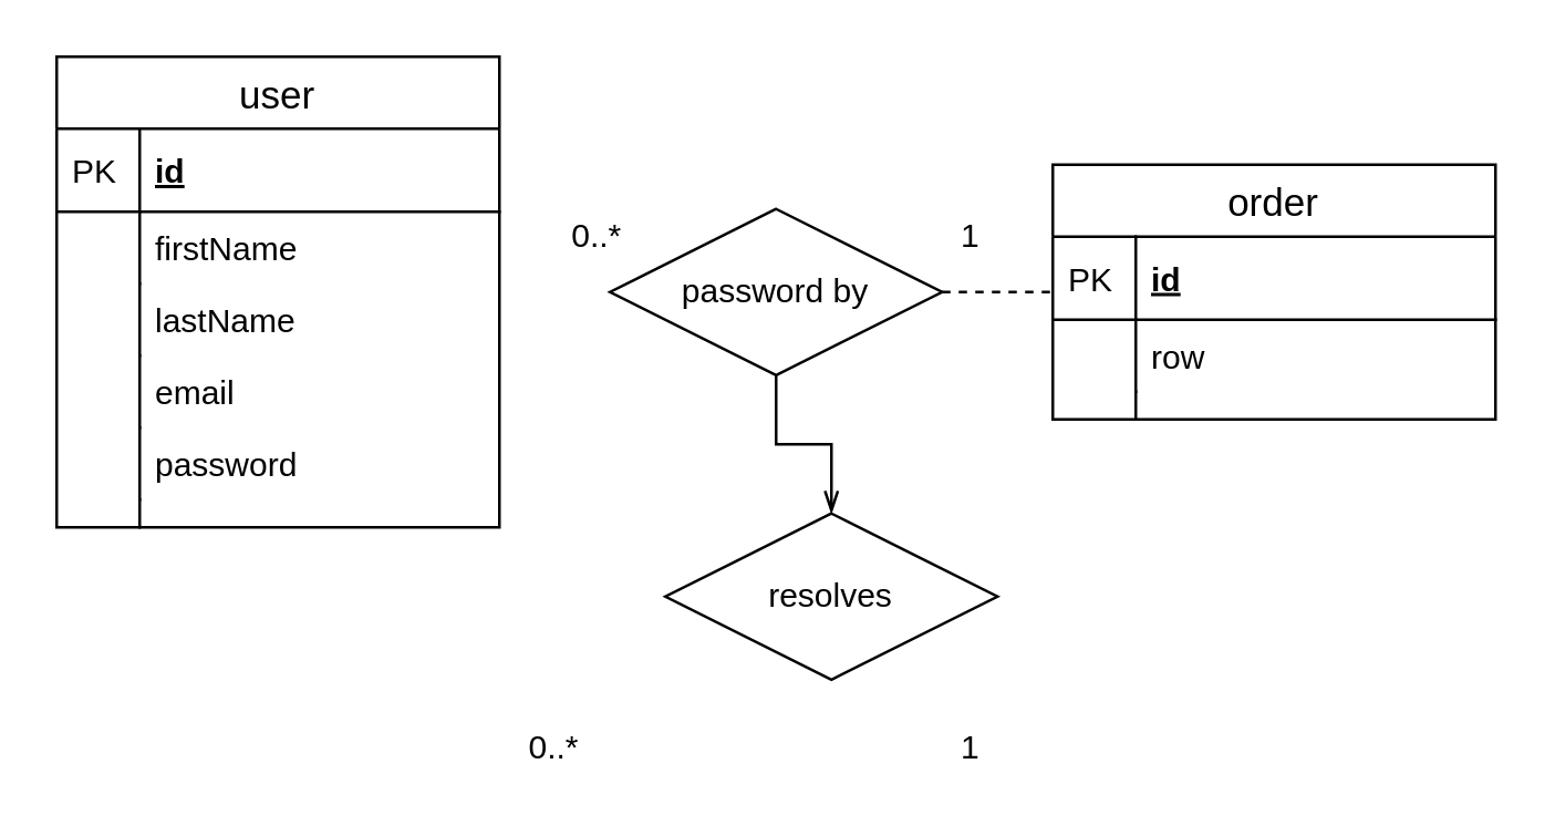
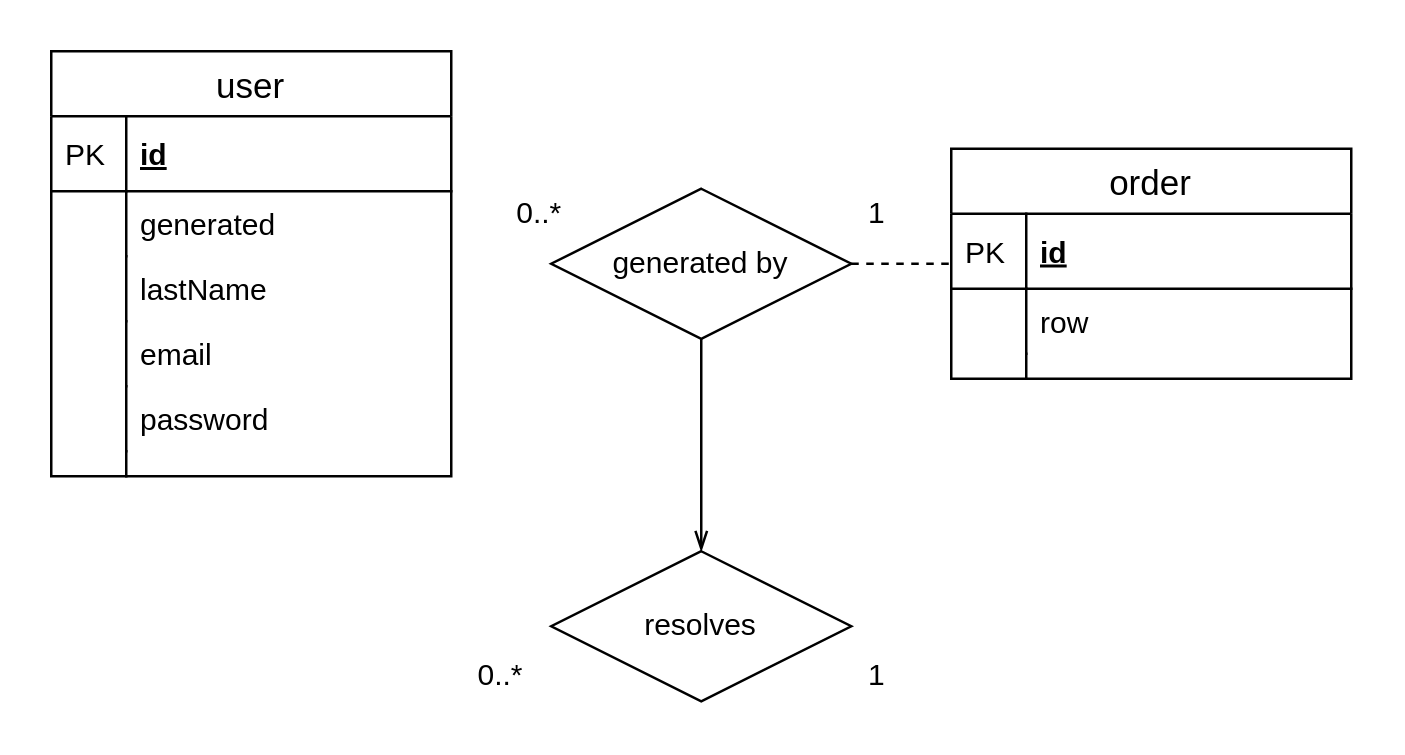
  <mxCell id="0" />
  <mxCell id="1" parent="0" />
  <mxCell id="2" value="user" style="swimlane;fontStyle=0;childLayout=stackLayout;horizontal=1;startSize=26;horizontalStack=0;resizeParent=1;resizeParentMax=0;resizeLast=0;collapsible=1;marginBottom=0;align=center;fontSize=14;" vertex="1" parent="1"><mxGeometry x="20" y="20" width="160" height="170" as="geometry" /></mxCell>
  <mxCell id="3" value="id" style="shape=partialRectangle;top=0;left=0;right=0;bottom=1;align=left;verticalAlign=middle;fillColor=none;spacingLeft=34;spacingRight=4;overflow=hidden;rotatable=0;points=[[0,0.5],[1,0.5]];portConstraint=eastwest;dropTarget=0;fontStyle=5;fontSize=12;" vertex="1" parent="2"><mxGeometry y="26" width="160" height="30" as="geometry" /></mxCell>
  <mxCell id="4" value="PK" style="shape=partialRectangle;top=0;left=0;bottom=0;fillColor=none;align=left;verticalAlign=middle;spacingLeft=4;spacingRight=4;overflow=hidden;rotatable=0;points=[];portConstraint=eastwest;part=1;fontSize=12;" vertex="1" connectable="0" parent="3"><mxGeometry width="30" height="30" as="geometry" /></mxCell>
- <mxCell id="5" value="firstName" style="shape=partialRectangle;top=0;left=0;right=0;bottom=0;align=left;verticalAlign=top;fillColor=none;spacingLeft=34;spacingRight=4;overflow=hidden;rotatable=0;points=[[0,0.5],[1,0.5]];portConstraint=eastwest;dropTarget=0;fontSize=12;" vertex="1" parent="2"><mxGeometry y="56" width="160" height="26" as="geometry" /></mxCell>
+ <mxCell id="5" value="generated" style="shape=partialRectangle;top=0;left=0;right=0;bottom=0;align=left;verticalAlign=top;fillColor=none;spacingLeft=34;spacingRight=4;overflow=hidden;rotatable=0;points=[[0,0.5],[1,0.5]];portConstraint=eastwest;dropTarget=0;fontSize=12;" vertex="1" parent="2"><mxGeometry y="56" width="160" height="26" as="geometry" /></mxCell>
  <mxCell id="6" value="" style="shape=partialRectangle;top=0;left=0;bottom=0;fillColor=none;align=left;verticalAlign=top;spacingLeft=4;spacingRight=4;overflow=hidden;rotatable=0;points=[];portConstraint=eastwest;part=1;fontSize=12;" vertex="1" connectable="0" parent="5"><mxGeometry width="30" height="26" as="geometry" /></mxCell>
  <mxCell id="7" value="lastName" style="shape=partialRectangle;top=0;left=0;right=0;bottom=0;align=left;verticalAlign=top;fillColor=none;spacingLeft=34;spacingRight=4;overflow=hidden;rotatable=0;points=[[0,0.5],[1,0.5]];portConstraint=eastwest;dropTarget=0;fontSize=12;" vertex="1" parent="2"><mxGeometry y="82" width="160" height="26" as="geometry" /></mxCell>
  <mxCell id="8" value="" style="shape=partialRectangle;top=0;left=0;bottom=0;fillColor=none;align=left;verticalAlign=top;spacingLeft=4;spacingRight=4;overflow=hidden;rotatable=0;points=[];portConstraint=eastwest;part=1;fontSize=12;" vertex="1" connectable="0" parent="7"><mxGeometry width="30" height="26" as="geometry" /></mxCell>
  <mxCell id="9" value="email" style="shape=partialRectangle;top=0;left=0;right=0;bottom=0;align=left;verticalAlign=top;fillColor=none;spacingLeft=34;spacingRight=4;overflow=hidden;rotatable=0;points=[[0,0.5],[1,0.5]];portConstraint=eastwest;dropTarget=0;fontSize=12;" vertex="1" parent="2"><mxGeometry y="108" width="160" height="26" as="geometry" /></mxCell>
  <mxCell id="10" value="" style="shape=partialRectangle;top=0;left=0;bottom=0;fillColor=none;align=left;verticalAlign=top;spacingLeft=4;spacingRight=4;overflow=hidden;rotatable=0;points=[];portConstraint=eastwest;part=1;fontSize=12;" vertex="1" connectable="0" parent="9"><mxGeometry width="30" height="26" as="geometry" /></mxCell>
  <mxCell id="11" value="password" style="shape=partialRectangle;top=0;left=0;right=0;bottom=0;align=left;verticalAlign=top;fillColor=none;spacingLeft=34;spacingRight=4;overflow=hidden;rotatable=0;points=[[0,0.5],[1,0.5]];portConstraint=eastwest;dropTarget=0;fontSize=12;" vertex="1" parent="2"><mxGeometry y="134" width="160" height="26" as="geometry" /></mxCell>
  <mxCell id="12" value="" style="shape=partialRectangle;top=0;left=0;bottom=0;fillColor=none;align=left;verticalAlign=top;spacingLeft=4;spacingRight=4;overflow=hidden;rotatable=0;points=[];portConstraint=eastwest;part=1;fontSize=12;" vertex="1" connectable="0" parent="11"><mxGeometry width="30" height="26" as="geometry" /></mxCell>
  <mxCell id="13" value="" style="shape=partialRectangle;top=0;left=0;right=0;bottom=0;align=left;verticalAlign=top;fillColor=none;spacingLeft=34;spacingRight=4;overflow=hidden;rotatable=0;points=[[0,0.5],[1,0.5]];portConstraint=eastwest;dropTarget=0;fontSize=12;" vertex="1" parent="2"><mxGeometry y="160" width="160" height="10" as="geometry" /></mxCell>
  <mxCell id="14" value="" style="shape=partialRectangle;top=0;left=0;bottom=0;fillColor=none;align=left;verticalAlign=top;spacingLeft=4;spacingRight=4;overflow=hidden;rotatable=0;points=[];portConstraint=eastwest;part=1;fontSize=12;" vertex="1" connectable="0" parent="13"><mxGeometry width="30" height="10" as="geometry" /></mxCell>
  <mxCell id="15" style="edgeStyle=orthogonalEdgeStyle;rounded=0;orthogonalLoop=1;jettySize=auto;html=1;startArrow=none;startFill=0;strokeWidth=1;endArrow=none;endFill=0;dashed=1;" edge="1" parent="1" source="16" target="17"><mxGeometry relative="1" as="geometry" /></mxCell>
- <mxCell id="16" value="password by" style="shape=rhombus;perimeter=rhombusPerimeter;whiteSpace=wrap;html=1;align=center;" vertex="1" parent="1"><mxGeometry x="220" y="75" width="120" height="60" as="geometry" /></mxCell>
+ <mxCell id="16" value="generated by" style="shape=rhombus;perimeter=rhombusPerimeter;whiteSpace=wrap;html=1;align=center;" vertex="1" parent="1"><mxGeometry x="220" y="75" width="120" height="60" as="geometry" /></mxCell>
  <mxCell id="17" value="order" style="swimlane;fontStyle=0;childLayout=stackLayout;horizontal=1;startSize=26;horizontalStack=0;resizeParent=1;resizeParentMax=0;resizeLast=0;collapsible=1;marginBottom=0;align=center;fontSize=14;" vertex="1" parent="1"><mxGeometry x="380" y="59" width="160" height="92" as="geometry" /></mxCell>
  <mxCell id="18" value="id" style="shape=partialRectangle;top=0;left=0;right=0;bottom=1;align=left;verticalAlign=middle;fillColor=none;spacingLeft=34;spacingRight=4;overflow=hidden;rotatable=0;points=[[0,0.5],[1,0.5]];portConstraint=eastwest;dropTarget=0;fontStyle=5;fontSize=12;" vertex="1" parent="17"><mxGeometry y="26" width="160" height="30" as="geometry" /></mxCell>
  <mxCell id="19" value="PK" style="shape=partialRectangle;top=0;left=0;bottom=0;fillColor=none;align=left;verticalAlign=middle;spacingLeft=4;spacingRight=4;overflow=hidden;rotatable=0;points=[];portConstraint=eastwest;part=1;fontSize=12;" vertex="1" connectable="0" parent="18"><mxGeometry width="30" height="30" as="geometry" /></mxCell>
  <mxCell id="20" value="row" style="shape=partialRectangle;top=0;left=0;right=0;bottom=0;align=left;verticalAlign=top;fillColor=none;spacingLeft=34;spacingRight=4;overflow=hidden;rotatable=0;points=[[0,0.5],[1,0.5]];portConstraint=eastwest;dropTarget=0;fontSize=12;" vertex="1" parent="17"><mxGeometry y="56" width="160" height="26" as="geometry" /></mxCell>
  <mxCell id="21" value="" style="shape=partialRectangle;top=0;left=0;bottom=0;fillColor=none;align=left;verticalAlign=top;spacingLeft=4;spacingRight=4;overflow=hidden;rotatable=0;points=[];portConstraint=eastwest;part=1;fontSize=12;" vertex="1" connectable="0" parent="20"><mxGeometry width="30" height="26" as="geometry" /></mxCell>
  <mxCell id="22" value="" style="shape=partialRectangle;top=0;left=0;right=0;bottom=0;align=left;verticalAlign=top;fillColor=none;spacingLeft=34;spacingRight=4;overflow=hidden;rotatable=0;points=[[0,0.5],[1,0.5]];portConstraint=eastwest;dropTarget=0;fontSize=12;" vertex="1" parent="17"><mxGeometry y="82" width="160" height="10" as="geometry" /></mxCell>
  <mxCell id="23" value="" style="shape=partialRectangle;top=0;left=0;bottom=0;fillColor=none;align=left;verticalAlign=top;spacingLeft=4;spacingRight=4;overflow=hidden;rotatable=0;points=[];portConstraint=eastwest;part=1;fontSize=12;" vertex="1" connectable="0" parent="22"><mxGeometry width="30" height="10" as="geometry" /></mxCell>
  <mxCell id="24" style="edgeStyle=orthogonalEdgeStyle;rounded=0;orthogonalLoop=1;jettySize=auto;html=1;startArrow=openThin;startFill=0;strokeWidth=1;targetPerimeterSpacing=0;endArrow=none;endFill=0;" edge="1" parent="1" source="25" target="16"><mxGeometry relative="1" as="geometry" /></mxCell>
- <mxCell id="25" value="resolves" style="shape=rhombus;perimeter=rhombusPerimeter;whiteSpace=wrap;html=1;align=center;" vertex="1" parent="1"><mxGeometry x="240" y="185" width="120" height="60" as="geometry" /></mxCell>
+ <mxCell id="25" value="resolves" style="shape=rhombus;perimeter=rhombusPerimeter;whiteSpace=wrap;html=1;align=center;" vertex="1" parent="1"><mxGeometry x="220" y="220" width="120" height="60" as="geometry" /></mxCell>
  <mxCell id="26" value="0..*" style="text;html=1;strokeColor=none;fillColor=none;align=center;verticalAlign=middle;whiteSpace=wrap;rounded=0;" vertex="1" parent="1"><mxGeometry x="180" y="260" width="40" height="20" as="geometry" /></mxCell>
  <mxCell id="27" value="1" style="text;html=1;align=center;verticalAlign=middle;resizable=0;points=[];autosize=1;" vertex="1" parent="1"><mxGeometry x="340" y="260" width="20" height="20" as="geometry" /></mxCell>
  <mxCell id="28" value="0..*" style="text;html=1;align=center;verticalAlign=middle;resizable=0;points=[];autosize=1;" vertex="1" parent="1"><mxGeometry x="200" y="75" width="30" height="20" as="geometry" /></mxCell>
  <mxCell id="29" value="1" style="text;html=1;align=center;verticalAlign=middle;resizable=0;points=[];autosize=1;" vertex="1" parent="1"><mxGeometry x="340" y="75" width="20" height="20" as="geometry" /></mxCell>
